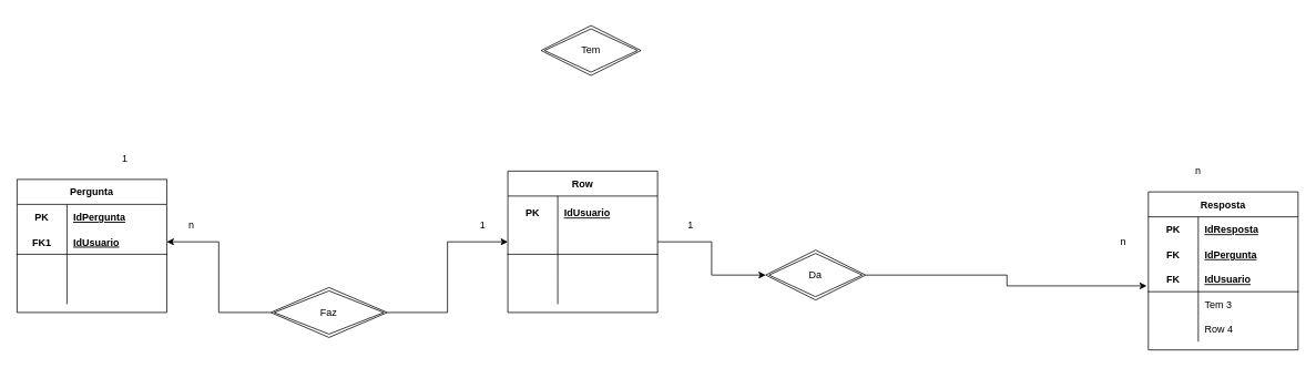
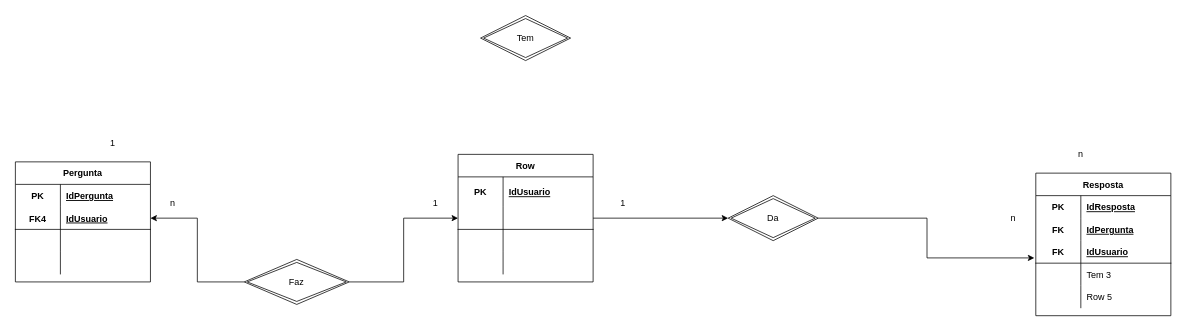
  <mxCell id="0" />
  <mxCell id="1" parent="0" />
  <mxCell id="2" value="Pergunta" style="shape=table;startSize=30;container=1;collapsible=1;childLayout=tableLayout;fixedRows=1;rowLines=0;fontStyle=1;align=center;resizeLast=1;" vertex="1" parent="1"><mxGeometry x="20" y="215" width="180" height="160" as="geometry" /></mxCell>
  <mxCell id="3" value="" style="shape=partialRectangle;collapsible=0;dropTarget=0;pointerEvents=0;fillColor=none;top=0;left=0;bottom=0;right=0;points=[[0,0.5],[1,0.5]];portConstraint=eastwest;" vertex="1" parent="2"><mxGeometry y="30" width="180" height="30" as="geometry" /></mxCell>
  <mxCell id="4" value="PK" style="shape=partialRectangle;connectable=0;fillColor=none;top=0;left=0;bottom=0;right=0;fontStyle=1;overflow=hidden;" vertex="1" parent="3"><mxGeometry width="60" height="30" as="geometry" /></mxCell>
  <mxCell id="5" value="IdPergunta" style="shape=partialRectangle;connectable=0;fillColor=none;top=0;left=0;bottom=0;right=0;align=left;spacingLeft=6;fontStyle=5;overflow=hidden;" vertex="1" parent="3"><mxGeometry x="60" width="120" height="30" as="geometry" /></mxCell>
  <mxCell id="6" value="" style="shape=partialRectangle;collapsible=0;dropTarget=0;pointerEvents=0;fillColor=none;top=0;left=0;bottom=1;right=0;points=[[0,0.5],[1,0.5]];portConstraint=eastwest;" vertex="1" parent="2"><mxGeometry y="60" width="180" height="30" as="geometry" /></mxCell>
- <mxCell id="7" value="FK1" style="shape=partialRectangle;connectable=0;fillColor=none;top=0;left=0;bottom=0;right=0;fontStyle=1;overflow=hidden;" vertex="1" parent="6"><mxGeometry width="60" height="30" as="geometry" /></mxCell>
+ <mxCell id="7" value="FK4" style="shape=partialRectangle;connectable=0;fillColor=none;top=0;left=0;bottom=0;right=0;fontStyle=1;overflow=hidden;" vertex="1" parent="6"><mxGeometry width="60" height="30" as="geometry" /></mxCell>
  <mxCell id="8" value="IdUsuario" style="shape=partialRectangle;connectable=0;fillColor=none;top=0;left=0;bottom=0;right=0;align=left;spacingLeft=6;fontStyle=5;overflow=hidden;" vertex="1" parent="6"><mxGeometry x="60" width="120" height="30" as="geometry" /></mxCell>
  <mxCell id="9" value="" style="shape=partialRectangle;collapsible=0;dropTarget=0;pointerEvents=0;fillColor=none;top=0;left=0;bottom=0;right=0;points=[[0,0.5],[1,0.5]];portConstraint=eastwest;" vertex="1" parent="2"><mxGeometry y="90" width="180" height="30" as="geometry" /></mxCell>
  <mxCell id="10" value="" style="shape=partialRectangle;connectable=0;fillColor=none;top=0;left=0;bottom=0;right=0;editable=1;overflow=hidden;" vertex="1" parent="9"><mxGeometry width="60" height="30" as="geometry" /></mxCell>
  <mxCell id="11" value="" style="shape=partialRectangle;connectable=0;fillColor=none;top=0;left=0;bottom=0;right=0;align=left;spacingLeft=6;overflow=hidden;" vertex="1" parent="9"><mxGeometry x="60" width="120" height="30" as="geometry" /></mxCell>
  <mxCell id="12" value="" style="shape=partialRectangle;collapsible=0;dropTarget=0;pointerEvents=0;fillColor=none;top=0;left=0;bottom=0;right=0;points=[[0,0.5],[1,0.5]];portConstraint=eastwest;" vertex="1" parent="2"><mxGeometry y="120" width="180" height="30" as="geometry" /></mxCell>
  <mxCell id="13" value="" style="shape=partialRectangle;connectable=0;fillColor=none;top=0;left=0;bottom=0;right=0;editable=1;overflow=hidden;" vertex="1" parent="12"><mxGeometry width="60" height="30" as="geometry" /></mxCell>
  <mxCell id="14" value="" style="shape=partialRectangle;connectable=0;fillColor=none;top=0;left=0;bottom=0;right=0;align=left;spacingLeft=6;overflow=hidden;" vertex="1" parent="12"><mxGeometry x="60" width="120" height="30" as="geometry" /></mxCell>
  <mxCell id="15" value="Row" style="shape=table;startSize=30;container=1;collapsible=1;childLayout=tableLayout;fixedRows=1;rowLines=0;fontStyle=1;align=center;resizeLast=1;" vertex="1" parent="1"><mxGeometry x="610" y="205" width="180" height="170.0" as="geometry" /></mxCell>
  <mxCell id="16" value="" style="shape=partialRectangle;collapsible=0;dropTarget=0;pointerEvents=0;fillColor=none;top=0;left=0;bottom=0;right=0;points=[[0,0.5],[1,0.5]];portConstraint=eastwest;" vertex="1" parent="15"><mxGeometry y="30" width="180" height="40" as="geometry" /></mxCell>
  <mxCell id="17" value="PK" style="shape=partialRectangle;connectable=0;fillColor=none;top=0;left=0;bottom=0;right=0;fontStyle=1;overflow=hidden;" vertex="1" parent="16"><mxGeometry width="60" height="40" as="geometry" /></mxCell>
  <mxCell id="18" value="IdUsuario" style="shape=partialRectangle;connectable=0;fillColor=none;top=0;left=0;bottom=0;right=0;align=left;spacingLeft=6;fontStyle=5;overflow=hidden;" vertex="1" parent="16"><mxGeometry x="60" width="120" height="40" as="geometry" /></mxCell>
  <mxCell id="19" value="" style="shape=partialRectangle;collapsible=0;dropTarget=0;pointerEvents=0;fillColor=none;top=0;left=0;bottom=1;right=0;points=[[0,0.5],[1,0.5]];portConstraint=eastwest;" vertex="1" parent="15"><mxGeometry y="70" width="180" height="30" as="geometry" /></mxCell>
  <mxCell id="20" value="" style="shape=partialRectangle;connectable=0;fillColor=none;top=0;left=0;bottom=0;right=0;fontStyle=1;overflow=hidden;" vertex="1" parent="19"><mxGeometry width="60" height="30" as="geometry" /></mxCell>
  <mxCell id="21" value="" style="shape=partialRectangle;connectable=0;fillColor=none;top=0;left=0;bottom=0;right=0;align=left;spacingLeft=6;fontStyle=5;overflow=hidden;" vertex="1" parent="19"><mxGeometry x="60" width="120" height="30" as="geometry" /></mxCell>
  <mxCell id="22" value="" style="shape=partialRectangle;collapsible=0;dropTarget=0;pointerEvents=0;fillColor=none;top=0;left=0;bottom=0;right=0;points=[[0,0.5],[1,0.5]];portConstraint=eastwest;" vertex="1" parent="15"><mxGeometry y="100" width="180" height="30" as="geometry" /></mxCell>
  <mxCell id="23" value="" style="shape=partialRectangle;connectable=0;fillColor=none;top=0;left=0;bottom=0;right=0;editable=1;overflow=hidden;" vertex="1" parent="22"><mxGeometry width="60" height="30" as="geometry" /></mxCell>
  <mxCell id="24" value="" style="shape=partialRectangle;connectable=0;fillColor=none;top=0;left=0;bottom=0;right=0;align=left;spacingLeft=6;overflow=hidden;" vertex="1" parent="22"><mxGeometry x="60" width="120" height="30" as="geometry" /></mxCell>
  <mxCell id="25" value="" style="shape=partialRectangle;collapsible=0;dropTarget=0;pointerEvents=0;fillColor=none;top=0;left=0;bottom=0;right=0;points=[[0,0.5],[1,0.5]];portConstraint=eastwest;" vertex="1" parent="15"><mxGeometry y="130" width="180" height="30" as="geometry" /></mxCell>
  <mxCell id="26" value="" style="shape=partialRectangle;connectable=0;fillColor=none;top=0;left=0;bottom=0;right=0;editable=1;overflow=hidden;" vertex="1" parent="25"><mxGeometry width="60" height="30" as="geometry" /></mxCell>
  <mxCell id="27" value="" style="shape=partialRectangle;connectable=0;fillColor=none;top=0;left=0;bottom=0;right=0;align=left;spacingLeft=6;overflow=hidden;" vertex="1" parent="25"><mxGeometry x="60" width="120" height="30" as="geometry" /></mxCell>
  <mxCell id="28" value="1" style="text;html=1;strokeColor=none;fillColor=none;align=center;verticalAlign=middle;whiteSpace=wrap;rounded=0;" vertex="1" parent="1"><mxGeometry x="560" y="260" width="40" height="20" as="geometry" /></mxCell>
  <mxCell id="29" value="n" style="text;html=1;strokeColor=none;fillColor=none;align=center;verticalAlign=middle;whiteSpace=wrap;rounded=0;" vertex="1" parent="1"><mxGeometry x="210" y="260" width="40" height="20" as="geometry" /></mxCell>
  <mxCell id="30" value="1" style="text;html=1;strokeColor=none;fillColor=none;align=center;verticalAlign=middle;whiteSpace=wrap;rounded=0;" vertex="1" parent="1"><mxGeometry x="810" y="260" width="40" height="20" as="geometry" /></mxCell>
  <mxCell id="31" value="n" style="text;html=1;strokeColor=none;fillColor=none;align=center;verticalAlign=middle;whiteSpace=wrap;rounded=0;" vertex="1" parent="1"><mxGeometry x="1330" y="280" width="40" height="20" as="geometry" /></mxCell>
  <mxCell id="32" style="edgeStyle=orthogonalEdgeStyle;rounded=0;orthogonalLoop=1;jettySize=auto;html=1;exitX=1;exitY=0.5;exitDx=0;exitDy=0;entryX=0;entryY=0.5;entryDx=0;entryDy=0;" edge="1" parent="1" source="34" target="19"><mxGeometry relative="1" as="geometry" /></mxCell>
  <mxCell id="33" style="edgeStyle=orthogonalEdgeStyle;rounded=0;orthogonalLoop=1;jettySize=auto;html=1;exitX=0;exitY=0.5;exitDx=0;exitDy=0;entryX=1;entryY=0.5;entryDx=0;entryDy=0;" edge="1" parent="1" source="34" target="6"><mxGeometry relative="1" as="geometry" /></mxCell>
  <mxCell id="34" value="Faz" style="shape=rhombus;double=1;perimeter=rhombusPerimeter;whiteSpace=wrap;html=1;align=center;" vertex="1" parent="1"><mxGeometry x="325" y="345" width="140" height="60" as="geometry" /></mxCell>
  <mxCell id="35" style="edgeStyle=orthogonalEdgeStyle;rounded=0;orthogonalLoop=1;jettySize=auto;html=1;exitX=1;exitY=0.5;exitDx=0;exitDy=0;entryX=-0.011;entryY=0.767;entryDx=0;entryDy=0;entryPerimeter=0;" edge="1" parent="1" source="36" target="48"><mxGeometry relative="1" as="geometry"><mxPoint x="1360" y="330" as="targetPoint" /></mxGeometry></mxCell>
- <mxCell id="36" value="Da" style="shape=rhombus;double=1;perimeter=rhombusPerimeter;whiteSpace=wrap;html=1;align=center;" vertex="1" parent="1"><mxGeometry x="920" y="300" width="120" height="60" as="geometry" /></mxCell>
+ <mxCell id="36" value="Da" style="shape=rhombus;double=1;perimeter=rhombusPerimeter;whiteSpace=wrap;html=1;align=center;" vertex="1" parent="1"><mxGeometry x="970" y="260" width="120" height="60" as="geometry" /></mxCell>
  <mxCell id="37" style="edgeStyle=orthogonalEdgeStyle;rounded=0;orthogonalLoop=1;jettySize=auto;html=1;exitX=1;exitY=0.5;exitDx=0;exitDy=0;entryX=0;entryY=0.5;entryDx=0;entryDy=0;" edge="1" parent="1" source="19" target="36"><mxGeometry relative="1" as="geometry" /></mxCell>
- <mxCell id="38" value="Tem" style="shape=rhombus;double=1;perimeter=rhombusPerimeter;whiteSpace=wrap;html=1;align=center;" vertex="1" parent="1"><mxGeometry x="650" y="30" width="120" height="60" as="geometry" /></mxCell>
+ <mxCell id="38" value="Tem" style="shape=rhombus;double=1;perimeter=rhombusPerimeter;whiteSpace=wrap;html=1;align=center;" vertex="1" parent="1"><mxGeometry x="640" y="20" width="120" height="60" as="geometry" /></mxCell>
  <mxCell id="39" value="1" style="text;html=1;strokeColor=none;fillColor=none;align=center;verticalAlign=middle;whiteSpace=wrap;rounded=0;" vertex="1" parent="1"><mxGeometry x="130" y="180" width="40" height="20" as="geometry" /></mxCell>
  <mxCell id="40" value="n" style="text;html=1;strokeColor=none;fillColor=none;align=center;verticalAlign=middle;whiteSpace=wrap;rounded=0;" vertex="1" parent="1"><mxGeometry x="1420" y="195" width="40" height="20" as="geometry" /></mxCell>
  <mxCell id="41" value="Resposta" style="shape=table;startSize=30;container=1;collapsible=1;childLayout=tableLayout;fixedRows=1;rowLines=0;fontStyle=1;align=center;resizeLast=1;" vertex="1" parent="1"><mxGeometry x="1380" y="230" width="180" height="190" as="geometry" /></mxCell>
  <mxCell id="42" value="" style="shape=partialRectangle;collapsible=0;dropTarget=0;pointerEvents=0;fillColor=none;top=0;left=0;bottom=0;right=0;points=[[0,0.5],[1,0.5]];portConstraint=eastwest;" vertex="1" parent="41"><mxGeometry y="30" width="180" height="30" as="geometry" /></mxCell>
  <mxCell id="43" value="PK" style="shape=partialRectangle;connectable=0;fillColor=none;top=0;left=0;bottom=0;right=0;fontStyle=1;overflow=hidden;" vertex="1" parent="42"><mxGeometry width="60" height="30" as="geometry" /></mxCell>
  <mxCell id="44" value="IdResposta" style="shape=partialRectangle;connectable=0;fillColor=none;top=0;left=0;bottom=0;right=0;align=left;spacingLeft=6;fontStyle=5;overflow=hidden;" vertex="1" parent="42"><mxGeometry x="60" width="120" height="30" as="geometry" /></mxCell>
  <mxCell id="45" value="" style="shape=partialRectangle;collapsible=0;dropTarget=0;pointerEvents=0;fillColor=none;top=0;left=0;bottom=0;right=0;points=[[0,0.5],[1,0.5]];portConstraint=eastwest;" vertex="1" parent="41"><mxGeometry y="60" width="180" height="30" as="geometry" /></mxCell>
  <mxCell id="46" value="FK" style="shape=partialRectangle;connectable=0;fillColor=none;top=0;left=0;bottom=0;right=0;fontStyle=1;overflow=hidden;" vertex="1" parent="45"><mxGeometry width="60" height="30" as="geometry" /></mxCell>
  <mxCell id="47" value="IdPergunta" style="shape=partialRectangle;connectable=0;fillColor=none;top=0;left=0;bottom=0;right=0;align=left;spacingLeft=6;fontStyle=5;overflow=hidden;" vertex="1" parent="45"><mxGeometry x="60" width="120" height="30" as="geometry" /></mxCell>
  <mxCell id="48" value="" style="shape=partialRectangle;collapsible=0;dropTarget=0;pointerEvents=0;fillColor=none;top=0;left=0;bottom=1;right=0;points=[[0,0.5],[1,0.5]];portConstraint=eastwest;" vertex="1" parent="41"><mxGeometry y="90" width="180" height="30" as="geometry" /></mxCell>
  <mxCell id="49" value="FK" style="shape=partialRectangle;connectable=0;fillColor=none;top=0;left=0;bottom=0;right=0;fontStyle=1;overflow=hidden;" vertex="1" parent="48"><mxGeometry width="60" height="30" as="geometry" /></mxCell>
  <mxCell id="50" value="IdUsuario" style="shape=partialRectangle;connectable=0;fillColor=none;top=0;left=0;bottom=0;right=0;align=left;spacingLeft=6;fontStyle=5;overflow=hidden;" vertex="1" parent="48"><mxGeometry x="60" width="120" height="30" as="geometry" /></mxCell>
  <mxCell id="51" value="" style="shape=partialRectangle;collapsible=0;dropTarget=0;pointerEvents=0;fillColor=none;top=0;left=0;bottom=0;right=0;points=[[0,0.5],[1,0.5]];portConstraint=eastwest;" vertex="1" parent="41"><mxGeometry y="120" width="180" height="30" as="geometry" /></mxCell>
  <mxCell id="52" value="" style="shape=partialRectangle;connectable=0;fillColor=none;top=0;left=0;bottom=0;right=0;editable=1;overflow=hidden;" vertex="1" parent="51"><mxGeometry width="60" height="30" as="geometry" /></mxCell>
  <mxCell id="53" value="Tem 3" style="shape=partialRectangle;connectable=0;fillColor=none;top=0;left=0;bottom=0;right=0;align=left;spacingLeft=6;overflow=hidden;" vertex="1" parent="51"><mxGeometry x="60" width="120" height="30" as="geometry" /></mxCell>
  <mxCell id="54" value="" style="shape=partialRectangle;collapsible=0;dropTarget=0;pointerEvents=0;fillColor=none;top=0;left=0;bottom=0;right=0;points=[[0,0.5],[1,0.5]];portConstraint=eastwest;" vertex="1" parent="41"><mxGeometry y="150" width="180" height="30" as="geometry" /></mxCell>
  <mxCell id="55" value="" style="shape=partialRectangle;connectable=0;fillColor=none;top=0;left=0;bottom=0;right=0;editable=1;overflow=hidden;" vertex="1" parent="54"><mxGeometry width="60" height="30" as="geometry" /></mxCell>
- <mxCell id="56" value="Row 4" style="shape=partialRectangle;connectable=0;fillColor=none;top=0;left=0;bottom=0;right=0;align=left;spacingLeft=6;overflow=hidden;" vertex="1" parent="54"><mxGeometry x="60" width="120" height="30" as="geometry" /></mxCell>
+ <mxCell id="56" value="Row 5" style="shape=partialRectangle;connectable=0;fillColor=none;top=0;left=0;bottom=0;right=0;align=left;spacingLeft=6;overflow=hidden;" vertex="1" parent="54"><mxGeometry x="60" width="120" height="30" as="geometry" /></mxCell>
